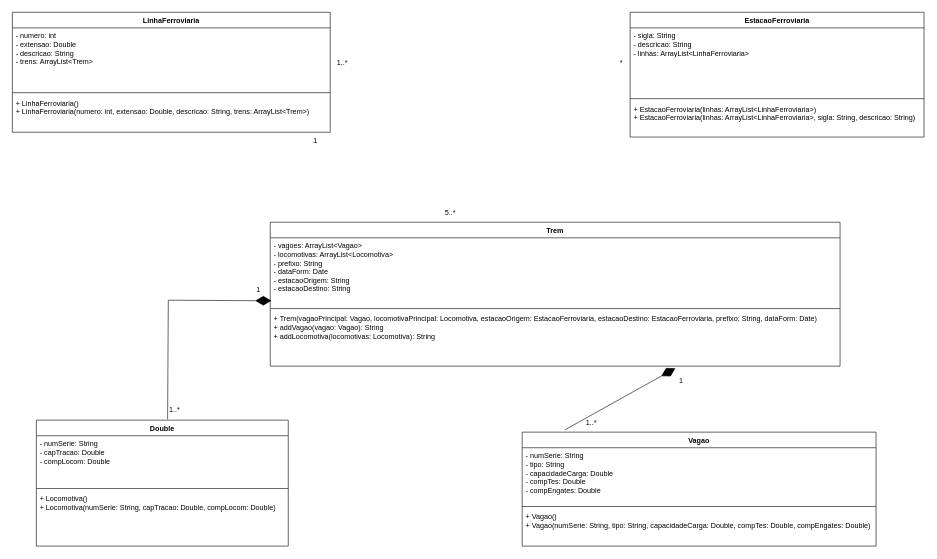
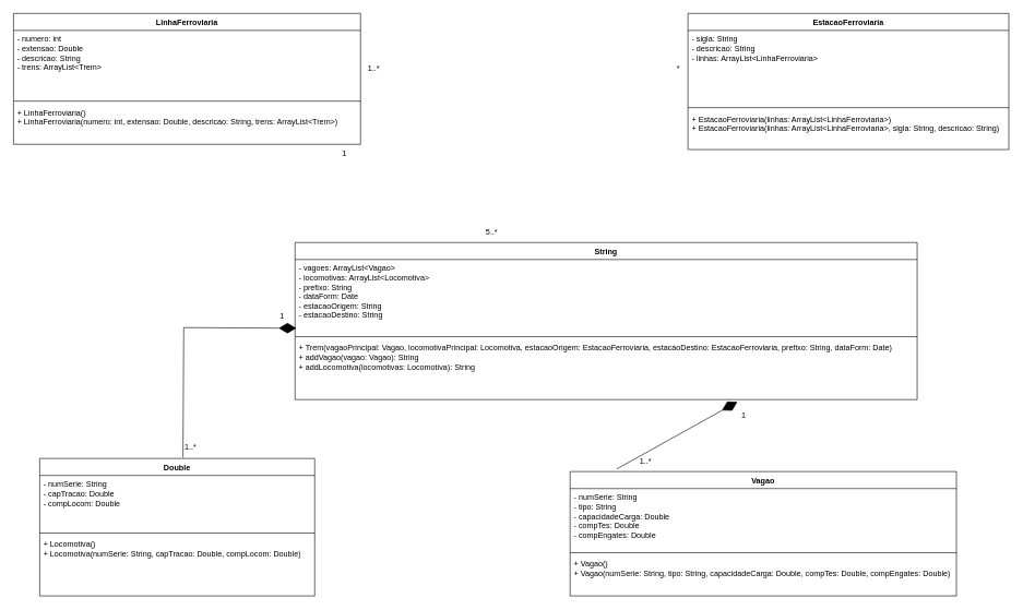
  <mxCell id="0" />
  <mxCell id="1" parent="0" />
  <mxCell id="2" value="EstacaoFerroviaria" style="swimlane;fontStyle=1;align=center;verticalAlign=top;childLayout=stackLayout;horizontal=1;startSize=26;horizontalStack=0;resizeParent=1;resizeParentMax=0;resizeLast=0;collapsible=1;marginBottom=0;whiteSpace=wrap;html=1;" parent="1" vertex="1"><mxGeometry x="1050" y="20" width="490" height="208" as="geometry" /></mxCell>
  <mxCell id="3" value="- sigla: String&lt;br&gt;- descricao: String&lt;br&gt;- linhas: ArrayList&amp;lt;LinhaFerroviaria&amp;gt;&amp;nbsp;" style="text;strokeColor=none;fillColor=none;align=left;verticalAlign=top;spacingLeft=4;spacingRight=4;overflow=hidden;rotatable=0;points=[[0,0.5],[1,0.5]];portConstraint=eastwest;whiteSpace=wrap;html=1;" parent="2" vertex="1"><mxGeometry y="26" width="490" height="114" as="geometry" /></mxCell>
  <mxCell id="4" value="" style="line;strokeWidth=1;fillColor=none;align=left;verticalAlign=middle;spacingTop=-1;spacingLeft=3;spacingRight=3;rotatable=0;labelPosition=right;points=[];portConstraint=eastwest;strokeColor=inherit;" parent="2" vertex="1"><mxGeometry y="140" width="490" height="8" as="geometry" /></mxCell>
  <mxCell id="5" value="+ EstacaoFerroviaria(linhas: ArrayList&amp;lt;LinhaFerroviaria&amp;gt;)&lt;br&gt;+ EstacaoFerroviaria(linhas: ArrayList&amp;lt;LinhaFerroviaria&amp;gt;, sigla: String, descricao: String)" style="text;strokeColor=none;fillColor=none;align=left;verticalAlign=top;spacingLeft=4;spacingRight=4;overflow=hidden;rotatable=0;points=[[0,0.5],[1,0.5]];portConstraint=eastwest;whiteSpace=wrap;html=1;" parent="2" vertex="1"><mxGeometry y="148" width="490" height="60" as="geometry" /></mxCell>
- <mxCell id="6" value="Trem&lt;br&gt;" style="swimlane;fontStyle=1;align=center;verticalAlign=top;childLayout=stackLayout;horizontal=1;startSize=26;horizontalStack=0;resizeParent=1;resizeParentMax=0;resizeLast=0;collapsible=1;marginBottom=0;whiteSpace=wrap;html=1;" parent="1" vertex="1"><mxGeometry x="450" y="370" width="950" height="240" as="geometry" /></mxCell>
+ <mxCell id="6" value="String&lt;br&gt;" style="swimlane;fontStyle=1;align=center;verticalAlign=top;childLayout=stackLayout;horizontal=1;startSize=26;horizontalStack=0;resizeParent=1;resizeParentMax=0;resizeLast=0;collapsible=1;marginBottom=0;whiteSpace=wrap;html=1;" parent="1" vertex="1"><mxGeometry x="450" y="370" width="950" height="240" as="geometry" /></mxCell>
  <mxCell id="7" value="- vagoes: ArrayList&amp;lt;Vagao&amp;gt;&lt;br&gt;- locomotivas: ArrayList&amp;lt;Locomotiva&amp;gt;&lt;br&gt;- prefixo: String&lt;br&gt;- dataForm: Date&lt;br&gt;- estacaoOrigem: String&lt;br&gt;- estacaoDestino: String" style="text;strokeColor=none;fillColor=none;align=left;verticalAlign=top;spacingLeft=4;spacingRight=4;overflow=hidden;rotatable=0;points=[[0,0.5],[1,0.5]];portConstraint=eastwest;whiteSpace=wrap;html=1;" parent="6" vertex="1"><mxGeometry y="26" width="950" height="114" as="geometry" /></mxCell>
  <mxCell id="8" value="" style="line;strokeWidth=1;fillColor=none;align=left;verticalAlign=middle;spacingTop=-1;spacingLeft=3;spacingRight=3;rotatable=0;labelPosition=right;points=[];portConstraint=eastwest;strokeColor=inherit;" parent="6" vertex="1"><mxGeometry y="140" width="950" height="8" as="geometry" /></mxCell>
  <mxCell id="9" value="+ Trem(vagaoPrincipal: Vagao, locomotivaPrincipal: Locomotiva, estacaoOrigem: EstacaoFerroviaria, estacaoDestino: EstacaoFerroviaria, prefixo: String, dataForm: Date)&lt;br&gt;+ addVagao(vagao: Vagao): String&lt;br&gt;+ addLocomotiva(locomotivas: Locomotiva): String" style="text;strokeColor=none;fillColor=none;align=left;verticalAlign=top;spacingLeft=4;spacingRight=4;overflow=hidden;rotatable=0;points=[[0,0.5],[1,0.5]];portConstraint=eastwest;whiteSpace=wrap;html=1;" parent="6" vertex="1"><mxGeometry y="148" width="950" height="92" as="geometry" /></mxCell>
  <mxCell id="10" value="Double" style="swimlane;fontStyle=1;align=center;verticalAlign=top;childLayout=stackLayout;horizontal=1;startSize=26;horizontalStack=0;resizeParent=1;resizeParentMax=0;resizeLast=0;collapsible=1;marginBottom=0;whiteSpace=wrap;html=1;" parent="1" vertex="1"><mxGeometry x="60" y="700" width="420" height="210" as="geometry" /></mxCell>
  <mxCell id="11" value="- numSerie: String&lt;br&gt;- capTracao: Double&lt;br&gt;- compLocom: Double" style="text;strokeColor=none;fillColor=none;align=left;verticalAlign=top;spacingLeft=4;spacingRight=4;overflow=hidden;rotatable=0;points=[[0,0.5],[1,0.5]];portConstraint=eastwest;whiteSpace=wrap;html=1;" parent="10" vertex="1"><mxGeometry y="26" width="420" height="84" as="geometry" /></mxCell>
  <mxCell id="12" value="" style="line;strokeWidth=1;fillColor=none;align=left;verticalAlign=middle;spacingTop=-1;spacingLeft=3;spacingRight=3;rotatable=0;labelPosition=right;points=[];portConstraint=eastwest;strokeColor=inherit;" parent="10" vertex="1"><mxGeometry y="110" width="420" height="8" as="geometry" /></mxCell>
  <mxCell id="13" value="+ Locomotiva()&lt;br&gt;+ Locomotiva(numSerie: String, capTracao: Double, compLocom: Double)" style="text;strokeColor=none;fillColor=none;align=left;verticalAlign=top;spacingLeft=4;spacingRight=4;overflow=hidden;rotatable=0;points=[[0,0.5],[1,0.5]];portConstraint=eastwest;whiteSpace=wrap;html=1;" parent="10" vertex="1"><mxGeometry y="118" width="420" height="92" as="geometry" /></mxCell>
  <mxCell id="14" value="LinhaFerroviaria" style="swimlane;fontStyle=1;align=center;verticalAlign=top;childLayout=stackLayout;horizontal=1;startSize=26;horizontalStack=0;resizeParent=1;resizeParentMax=0;resizeLast=0;collapsible=1;marginBottom=0;whiteSpace=wrap;html=1;" parent="1" vertex="1"><mxGeometry x="20" y="20" width="530" height="200" as="geometry" /></mxCell>
  <mxCell id="15" value="- numero: int&lt;br&gt;- extensao: Double&lt;br&gt;- descricao: String&lt;br&gt;- trens: ArrayList&amp;lt;Trem&amp;gt;" style="text;strokeColor=none;fillColor=none;align=left;verticalAlign=top;spacingLeft=4;spacingRight=4;overflow=hidden;rotatable=0;points=[[0,0.5],[1,0.5]];portConstraint=eastwest;whiteSpace=wrap;html=1;" parent="14" vertex="1"><mxGeometry y="26" width="530" height="104" as="geometry" /></mxCell>
  <mxCell id="16" value="" style="line;strokeWidth=1;fillColor=none;align=left;verticalAlign=middle;spacingTop=-1;spacingLeft=3;spacingRight=3;rotatable=0;labelPosition=right;points=[];portConstraint=eastwest;strokeColor=inherit;" parent="14" vertex="1"><mxGeometry y="130" width="530" height="8" as="geometry" /></mxCell>
  <mxCell id="17" value="+ LinhaFerroviaria()&lt;br&gt;+ LinhaFerroviaria(numero: int, extensao: Double, descricao: String, trens: ArrayList&amp;lt;Trem&amp;gt;)" style="text;strokeColor=none;fillColor=none;align=left;verticalAlign=top;spacingLeft=4;spacingRight=4;overflow=hidden;rotatable=0;points=[[0,0.5],[1,0.5]];portConstraint=eastwest;whiteSpace=wrap;html=1;" parent="14" vertex="1"><mxGeometry y="138" width="530" height="62" as="geometry" /></mxCell>
  <mxCell id="18" value="Vagao" style="swimlane;fontStyle=1;align=center;verticalAlign=top;childLayout=stackLayout;horizontal=1;startSize=26;horizontalStack=0;resizeParent=1;resizeParentMax=0;resizeLast=0;collapsible=1;marginBottom=0;whiteSpace=wrap;html=1;" parent="1" vertex="1"><mxGeometry x="870" y="720" width="590" height="190" as="geometry" /></mxCell>
  <mxCell id="19" value="- numSerie: String&lt;br&gt;- tipo: String&lt;br&gt;- capacidadeCarga: Double&lt;br&gt;- compTes: Double&lt;br&gt;- compEngates: Double" style="text;strokeColor=none;fillColor=none;align=left;verticalAlign=top;spacingLeft=4;spacingRight=4;overflow=hidden;rotatable=0;points=[[0,0.5],[1,0.5]];portConstraint=eastwest;whiteSpace=wrap;html=1;" parent="18" vertex="1"><mxGeometry y="26" width="590" height="94" as="geometry" /></mxCell>
  <mxCell id="20" value="" style="line;strokeWidth=1;fillColor=none;align=left;verticalAlign=middle;spacingTop=-1;spacingLeft=3;spacingRight=3;rotatable=0;labelPosition=right;points=[];portConstraint=eastwest;strokeColor=inherit;" parent="18" vertex="1"><mxGeometry y="120" width="590" height="8" as="geometry" /></mxCell>
  <mxCell id="21" value="+ Vagao()&lt;br&gt;+ Vagao(numSerie: String, tipo: String, capacidadeCarga: Double, compTes: Double, compEngates: Double)" style="text;strokeColor=none;fillColor=none;align=left;verticalAlign=top;spacingLeft=4;spacingRight=4;overflow=hidden;rotatable=0;points=[[0,0.5],[1,0.5]];portConstraint=eastwest;whiteSpace=wrap;html=1;" parent="18" vertex="1"><mxGeometry y="128" width="590" height="62" as="geometry" /></mxCell>
  <mxCell id="22" value="" style="endArrow=diamondThin;endFill=1;endSize=24;html=1;rounded=0;exitX=0.521;exitY=-0.007;exitDx=0;exitDy=0;entryX=0.002;entryY=0.921;entryDx=0;entryDy=0;entryPerimeter=0;exitPerimeter=0;" parent="1" source="10" target="7" edge="1"><mxGeometry width="160" relative="1" as="geometry"><mxPoint x="290" y="510" as="sourcePoint" /><mxPoint x="450" y="510" as="targetPoint" /><Array as="points"><mxPoint x="280" y="500" /></Array></mxGeometry></mxCell>
  <mxCell id="23" value="" style="endArrow=diamondThin;endFill=1;endSize=24;html=1;rounded=0;entryX=0.711;entryY=1.038;entryDx=0;entryDy=0;entryPerimeter=0;exitX=0.121;exitY=-0.021;exitDx=0;exitDy=0;exitPerimeter=0;" parent="1" source="18" target="9" edge="1"><mxGeometry width="160" relative="1" as="geometry"><mxPoint x="650" y="750" as="sourcePoint" /><mxPoint x="810" y="750" as="targetPoint" /></mxGeometry></mxCell>
  <mxCell id="24" value="1..*" style="text;html=1;align=center;verticalAlign=middle;resizable=0;points=[];autosize=1;strokeColor=none;fillColor=none;" parent="1" vertex="1"><mxGeometry x="270" y="668" width="40" height="30" as="geometry" /></mxCell>
  <mxCell id="25" value="1..*" style="text;html=1;align=center;verticalAlign=middle;resizable=0;points=[];autosize=1;strokeColor=none;fillColor=none;" parent="1" vertex="1"><mxGeometry x="965" y="690" width="40" height="30" as="geometry" /></mxCell>
  <mxCell id="26" value="1" style="text;html=1;align=center;verticalAlign=middle;resizable=0;points=[];autosize=1;strokeColor=none;fillColor=none;" parent="1" vertex="1"><mxGeometry x="415" y="468" width="30" height="30" as="geometry" /></mxCell>
  <mxCell id="27" value="1" style="text;html=1;align=center;verticalAlign=middle;resizable=0;points=[];autosize=1;strokeColor=none;fillColor=none;" parent="1" vertex="1"><mxGeometry x="1120" y="620" width="30" height="30" as="geometry" /></mxCell>
  <mxCell id="28" value="5..*" style="text;html=1;align=center;verticalAlign=middle;resizable=0;points=[];autosize=1;strokeColor=none;fillColor=none;" parent="1" vertex="1"><mxGeometry x="730" y="340" width="40" height="30" as="geometry" /></mxCell>
  <mxCell id="29" value="1" style="text;html=1;align=center;verticalAlign=middle;resizable=0;points=[];autosize=1;strokeColor=none;fillColor=none;" parent="1" vertex="1"><mxGeometry x="510" y="220" width="30" height="30" as="geometry" /></mxCell>
  <mxCell id="30" value="1..*" style="text;html=1;align=center;verticalAlign=middle;resizable=0;points=[];autosize=1;strokeColor=none;fillColor=none;" parent="1" vertex="1"><mxGeometry x="550" y="90" width="40" height="30" as="geometry" /></mxCell>
  <mxCell id="31" value="*" style="text;html=1;align=center;verticalAlign=middle;resizable=0;points=[];autosize=1;strokeColor=none;fillColor=none;" parent="1" vertex="1"><mxGeometry x="1020" y="90" width="30" height="30" as="geometry" /></mxCell>
